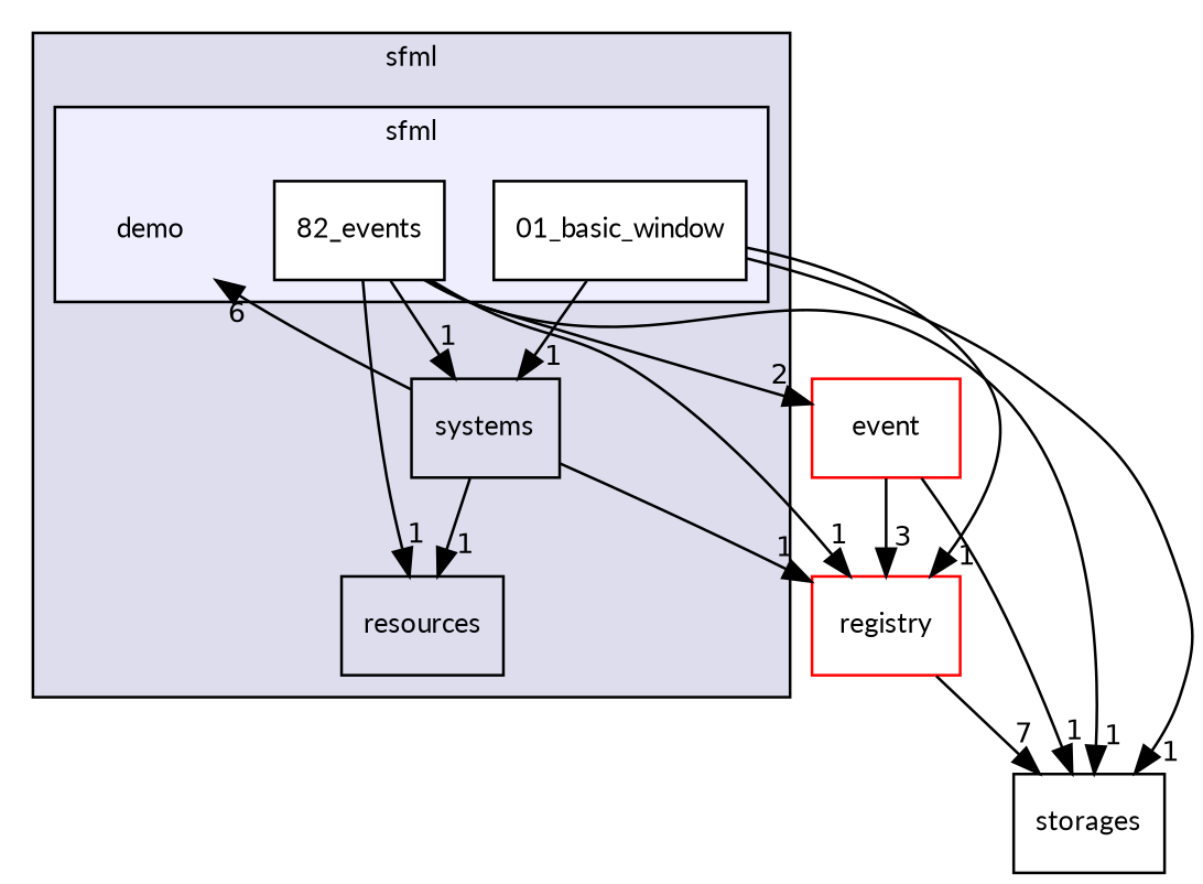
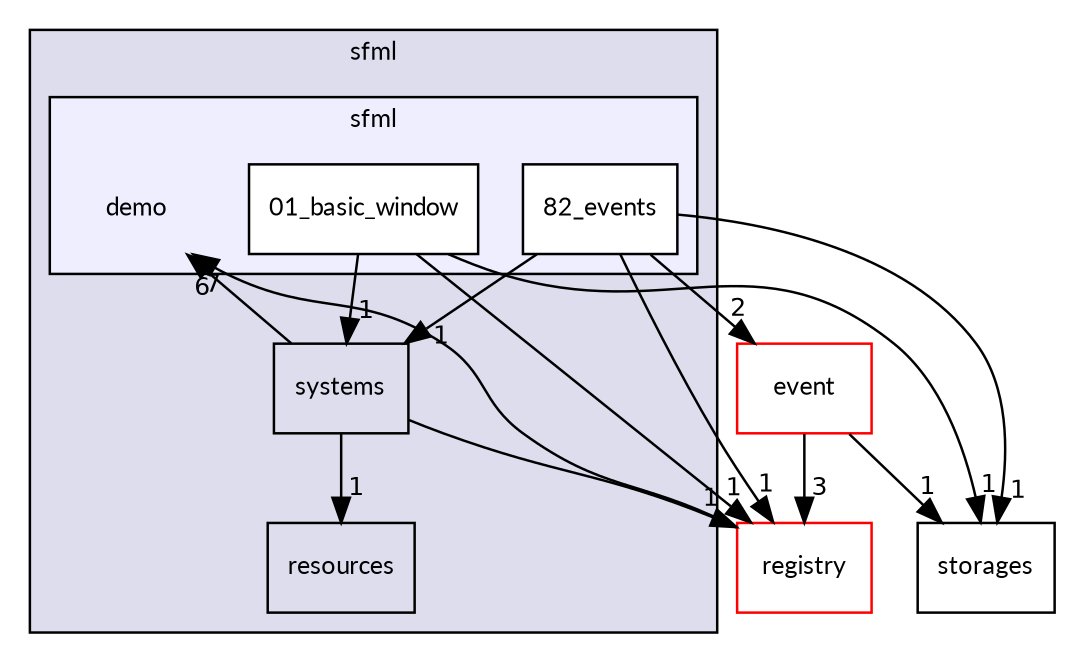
  digraph {
    compound=true
    fontname=Lato
    node [fontname=Lato fontsize=10 shape=box]
    edge [fontname=Lato headlabel=1 labeldistance=1.5 labelfontname=Helvetica labelfontsize=10]
    n1 [label=demo shape=plaintext]
    n2 [fillcolor=white label="01_basic_window" style=filled]
    n3 [fillcolor=white label="82_events" style=filled]
    n4 [label=systems]
    n5 [label=resources]
    n6 [color=red fillcolor=white label=registry style=filled]
    n7 [label=storages]
    n8 [color=red fillcolor=white label=event style=filled]
    subgraph cluster_1 {
      bgcolor="#ddddee"
      fontsize=10
      label=sfml
      pencolor=black
      n4
      n5
      subgraph cluster_2 {
        bgcolor="#eeeeff"
        fontsize=10
        label=sfml
        pencolor=black
        n1
        n2
        n3
      }
    }
    n2 -> n4
    n2 -> n6
    n2 -> n7
    n3 -> n4
-   n3 -> n5
    n3 -> n6
    n3 -> n7
    n3 -> n8 [headlabel=2]
    n4 -> n1 [headlabel=6]
    n4 -> n5
    n4 -> n6
-   n6 -> n7 [headlabel=7]
+   n6 -> n1 [headlabel=7]
    n8 -> n6 [headlabel=3]
    n8 -> n7
  }
